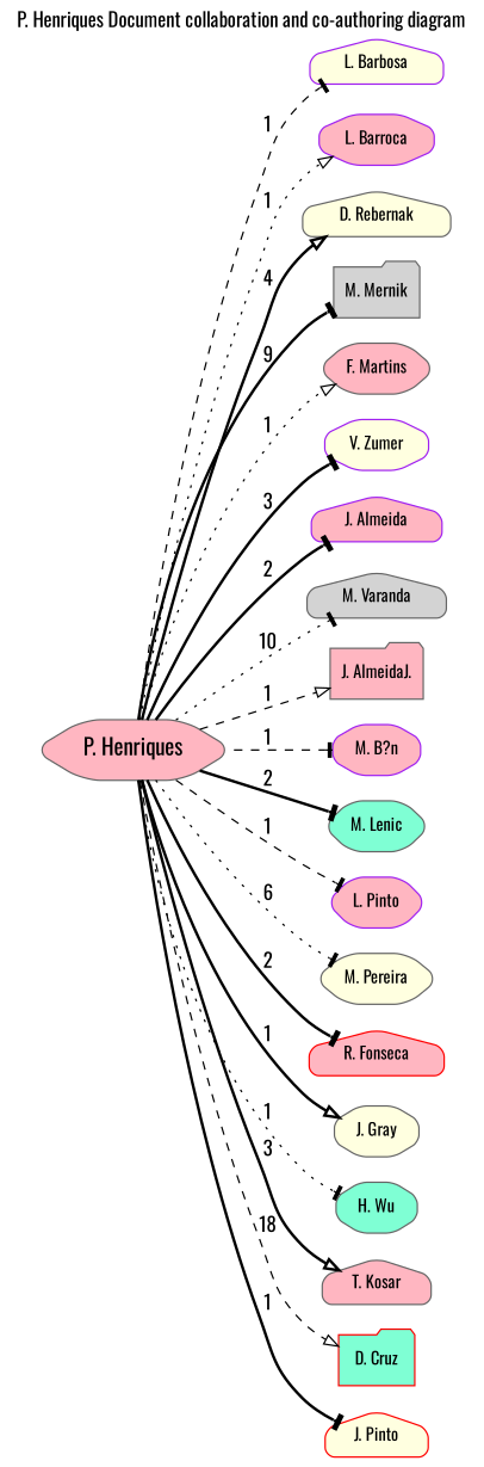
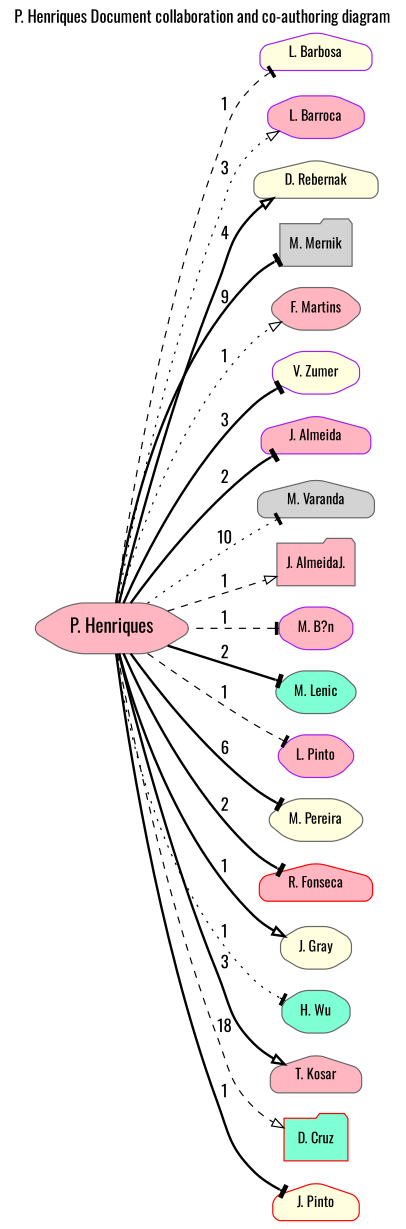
  digraph {
    fontname=Oswald
    label="P. Henriques Document collaboration and co-authoring diagram"
    labelloc=t
    rankdir=LR
    node [color=gray40 fillcolor=lightpink fontname=Oswald fontsize=12 shape=house style="rounded,filled"]
    edge [arrowhead=tee fontname=Oswald style=bold]
    "P. Henriques" [fontsize=16 shape=hexagon]
    "L. Barbosa" [color=purple fillcolor=lightyellow]
    "L. Barroca" [color=purple shape=octagon]
    "D. Rebernak" [fillcolor=lightyellow]
    "M. Mernik" [fillcolor=lightgrey shape=folder]
    "F. Martins" [shape=hexagon]
    "V. Zumer" [color=purple fillcolor=lightyellow shape=octagon]
    "J. Almeida" [color=purple]
    "M. Varanda" [fillcolor=lightgrey]
    "J. AlmeidaJ." [shape=folder]
    "M. B?n" [color=purple shape=octagon]
    "M. Lenic" [fillcolor=aquamarine shape=hexagon]
    "L. Pinto" [color=purple shape=hexagon]
    "M. Pereira" [fillcolor=lightyellow shape=hexagon]
    "R. Fonseca" [color=red]
    "J. Gray" [fillcolor=lightyellow shape=octagon]
    "H. Wu" [fillcolor=aquamarine shape=octagon]
    "T. Kosar"
    "D. Cruz" [color=red fillcolor=aquamarine shape=folder]
    "J. Pinto" [color=red fillcolor=lightyellow]
    "P. Henriques" -> "L. Barbosa" [label=1 style=dashed]
-   "P. Henriques" -> "L. Barroca" [arrowhead=onormal label=1 style=dotted]
+   "P. Henriques" -> "L. Barroca" [arrowhead=onormal label=3 style=dotted]
    "P. Henriques" -> "D. Rebernak" [arrowhead=onormal label=4]
    "P. Henriques" -> "M. Mernik" [label=9]
    "P. Henriques" -> "F. Martins" [arrowhead=onormal label=1 style=dotted]
    "P. Henriques" -> "V. Zumer" [label=3]
    "P. Henriques" -> "J. Almeida" [label=2]
    "P. Henriques" -> "M. Varanda" [label=10 style=dotted]
    "P. Henriques" -> "J. AlmeidaJ." [arrowhead=onormal label=1 style=dashed]
    "P. Henriques" -> "M. B?n" [label=1 style=dashed]
    "P. Henriques" -> "M. Lenic" [label=2]
    "P. Henriques" -> "L. Pinto" [label=1 style=dashed]
-   "P. Henriques" -> "M. Pereira" [label=6 style=dotted]
+   "P. Henriques" -> "M. Pereira" [label=6]
    "P. Henriques" -> "R. Fonseca" [label=2]
    "P. Henriques" -> "J. Gray" [arrowhead=onormal label=1]
    "P. Henriques" -> "H. Wu" [label=1 style=dotted]
    "P. Henriques" -> "T. Kosar" [arrowhead=onormal label=3]
    "P. Henriques" -> "D. Cruz" [arrowhead=onormal label=18 style=dashed]
    "P. Henriques" -> "J. Pinto" [label=1]
  }
